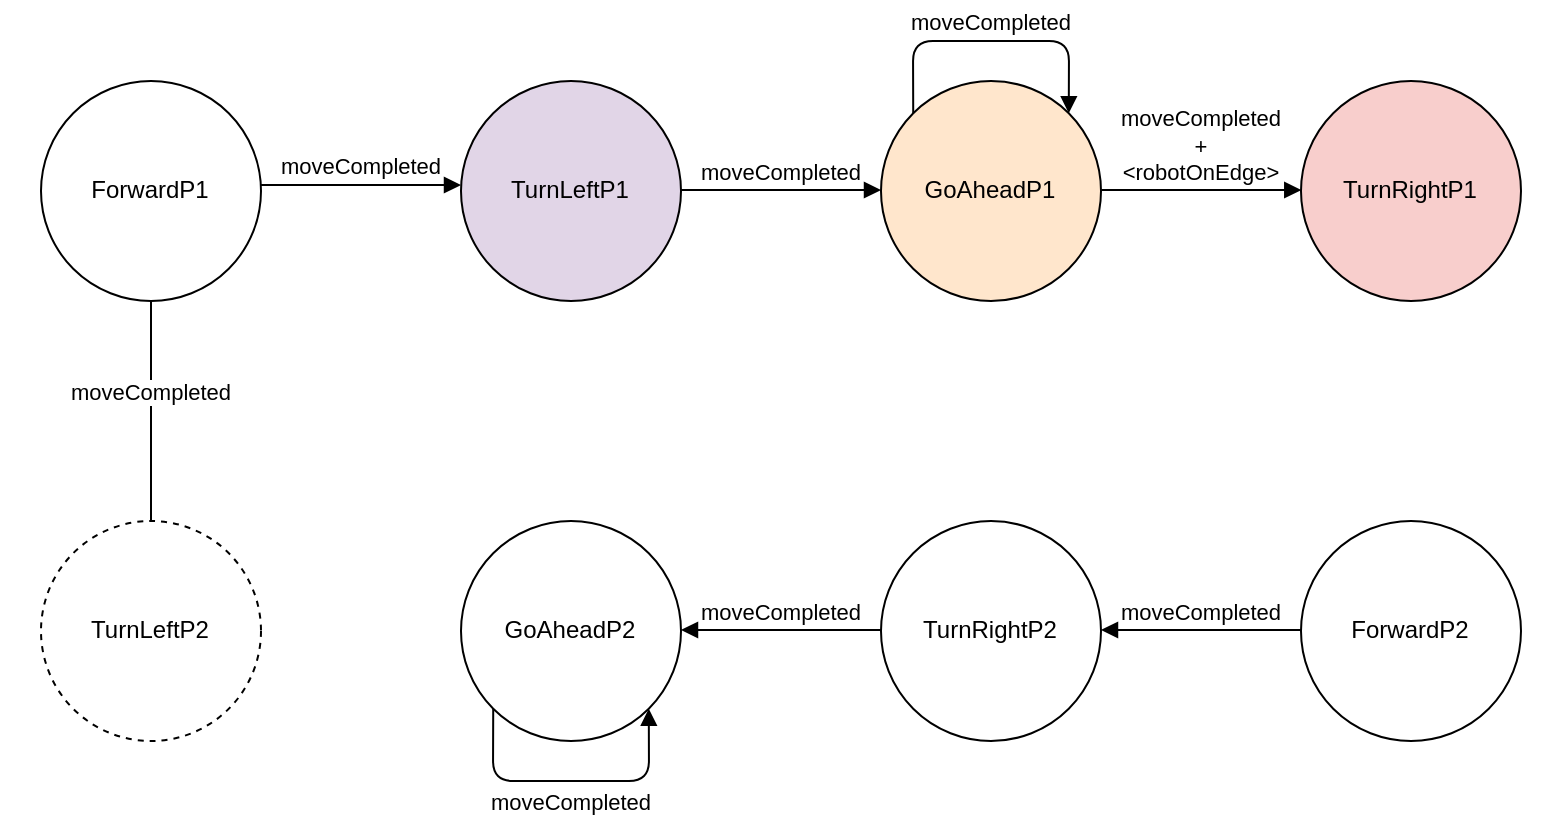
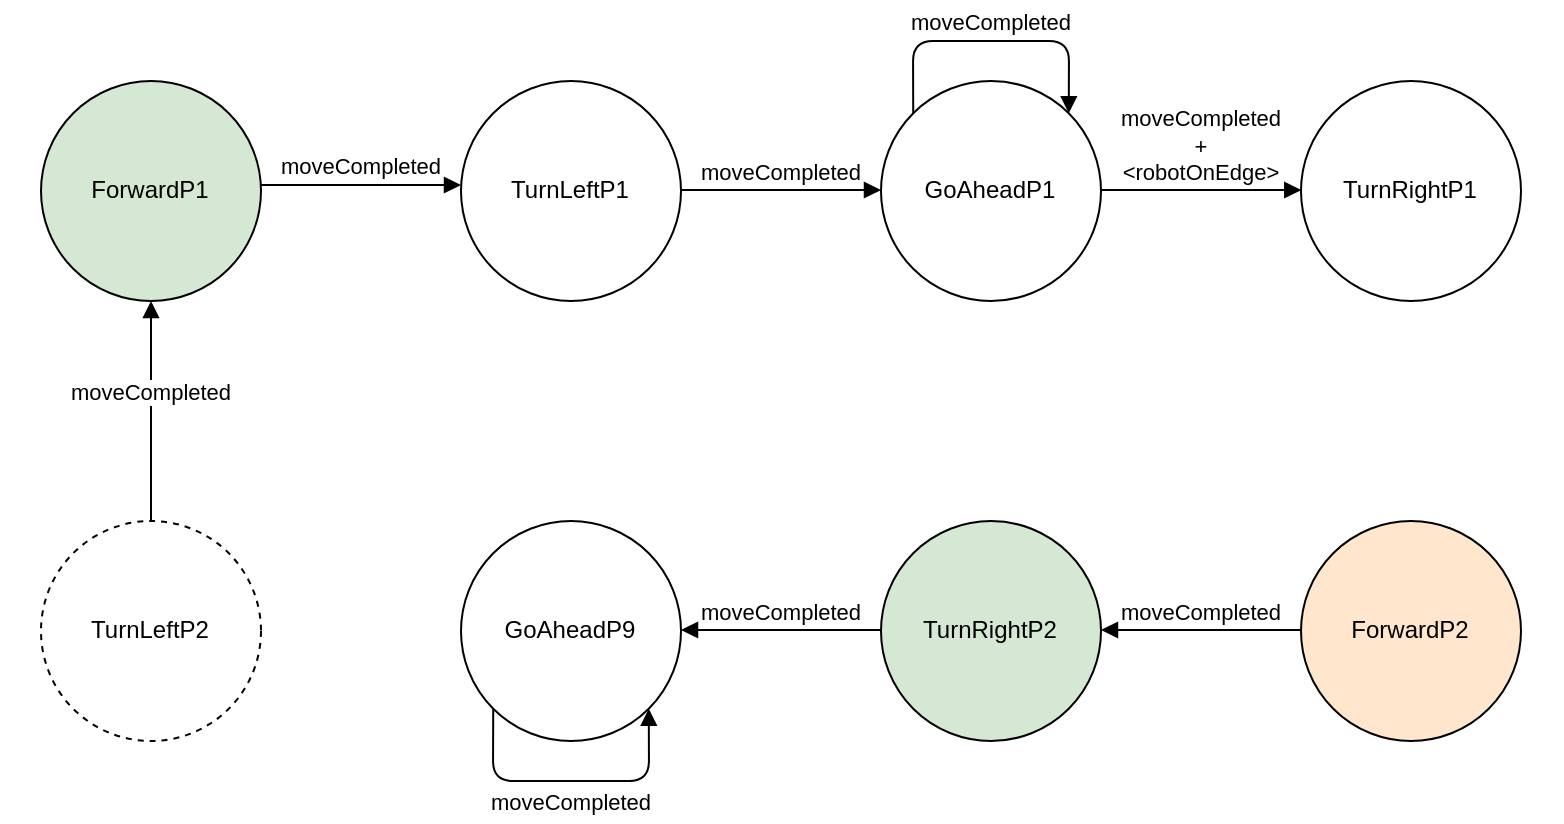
  <mxCell id="0" />
  <mxCell id="1" parent="0" />
- <mxCell id="2" value="ForwardP1" style="ellipse;whiteSpace=wrap;html=1;" vertex="1" parent="1"><mxGeometry x="20" y="40" width="110" height="110" as="geometry" /></mxCell>
- <mxCell id="3" value="TurnLeftP1" style="ellipse;whiteSpace=wrap;html=1;fillColor=#e1d5e7;" vertex="1" parent="1"><mxGeometry x="230" y="40" width="110" height="110" as="geometry" /></mxCell>
- <mxCell id="4" value="GoAheadP1" style="ellipse;whiteSpace=wrap;html=1;fillColor=#ffe6cc;" vertex="1" parent="1"><mxGeometry x="440" y="40" width="110" height="110" as="geometry" /></mxCell>
- <mxCell id="5" value="TurnRightP1" style="ellipse;whiteSpace=wrap;html=1;fillColor=#f8cecc;" vertex="1" parent="1"><mxGeometry x="650" y="40" width="110" height="110" as="geometry" /></mxCell>
+ <mxCell id="2" value="ForwardP1" style="ellipse;whiteSpace=wrap;html=1;fillColor=#d5e8d4;" vertex="1" parent="1"><mxGeometry x="20" y="40" width="110" height="110" as="geometry" /></mxCell>
+ <mxCell id="3" value="TurnLeftP1" style="ellipse;whiteSpace=wrap;html=1;" vertex="1" parent="1"><mxGeometry x="230" y="40" width="110" height="110" as="geometry" /></mxCell>
+ <mxCell id="4" value="GoAheadP1" style="ellipse;whiteSpace=wrap;html=1;" vertex="1" parent="1"><mxGeometry x="440" y="40" width="110" height="110" as="geometry" /></mxCell>
+ <mxCell id="5" value="TurnRightP1" style="ellipse;whiteSpace=wrap;html=1;" vertex="1" parent="1"><mxGeometry x="650" y="40" width="110" height="110" as="geometry" /></mxCell>
  <mxCell id="6" value="TurnLeftP2" style="ellipse;whiteSpace=wrap;html=1;dashed=1;" vertex="1" parent="1"><mxGeometry x="20" y="260" width="110" height="110" as="geometry" /></mxCell>
- <mxCell id="7" value="GoAheadP2" style="ellipse;whiteSpace=wrap;html=1;" vertex="1" parent="1"><mxGeometry x="230" y="260" width="110" height="110" as="geometry" /></mxCell>
- <mxCell id="8" value="TurnRightP2" style="ellipse;whiteSpace=wrap;html=1;" vertex="1" parent="1"><mxGeometry x="440" y="260" width="110" height="110" as="geometry" /></mxCell>
- <mxCell id="9" value="ForwardP2" style="ellipse;whiteSpace=wrap;html=1;" vertex="1" parent="1"><mxGeometry x="650" y="260" width="110" height="110" as="geometry" /></mxCell>
+ <mxCell id="7" value="GoAheadP9" style="ellipse;whiteSpace=wrap;html=1;" vertex="1" parent="1"><mxGeometry x="230" y="260" width="110" height="110" as="geometry" /></mxCell>
+ <mxCell id="8" value="TurnRightP2" style="ellipse;whiteSpace=wrap;html=1;fillColor=#d5e8d4;" vertex="1" parent="1"><mxGeometry x="440" y="260" width="110" height="110" as="geometry" /></mxCell>
+ <mxCell id="9" value="ForwardP2" style="ellipse;whiteSpace=wrap;html=1;fillColor=#ffe6cc;" vertex="1" parent="1"><mxGeometry x="650" y="260" width="110" height="110" as="geometry" /></mxCell>
  <mxCell id="10" value="moveCompleted" style="html=1;verticalAlign=bottom;endArrow=block;" edge="1" parent="1"><mxGeometry width="80" relative="1" as="geometry"><mxPoint x="130" y="92" as="sourcePoint" /><mxPoint x="230" y="92" as="targetPoint" /></mxGeometry></mxCell>
  <mxCell id="11" value="moveCompleted" style="html=1;verticalAlign=bottom;endArrow=block;" edge="1" parent="1"><mxGeometry width="80" relative="1" as="geometry"><mxPoint x="340" y="94.5" as="sourcePoint" /><mxPoint x="440" y="94.5" as="targetPoint" /></mxGeometry></mxCell>
  <mxCell id="12" value="moveCompleted&lt;br&gt;+&lt;br&gt;&amp;lt;robotOnEdge&amp;gt;" style="html=1;verticalAlign=bottom;endArrow=block;" edge="1" parent="1"><mxGeometry width="80" relative="1" as="geometry"><mxPoint x="550.143" y="94.5" as="sourcePoint" /><mxPoint x="650.143" y="94.5" as="targetPoint" /></mxGeometry></mxCell>
- <mxCell id="13" value="moveCompleted" style="html=1;verticalAlign=bottom;endArrow=none;exitX=0.5;exitY=0;exitDx=0;exitDy=0;entryX=0.5;entryY=1;entryDx=0;entryDy=0;" edge="1" parent="1" source="6" target="2"><mxGeometry width="80" relative="1" as="geometry"><mxPoint x="80" y="204.571" as="sourcePoint" /><mxPoint x="180" y="204.571" as="targetPoint" /></mxGeometry></mxCell>
+ <mxCell id="13" value="moveCompleted" style="html=1;verticalAlign=bottom;endArrow=block;exitX=0.5;exitY=0;exitDx=0;exitDy=0;entryX=0.5;entryY=1;entryDx=0;entryDy=0;" edge="1" parent="1" source="6" target="2"><mxGeometry width="80" relative="1" as="geometry"><mxPoint x="80" y="204.571" as="sourcePoint" /><mxPoint x="180" y="204.571" as="targetPoint" /></mxGeometry></mxCell>
  <mxCell id="14" value="moveCompleted" style="html=1;verticalAlign=bottom;endArrow=block;entryX=1;entryY=0.5;entryDx=0;entryDy=0;exitX=0;exitY=0.5;exitDx=0;exitDy=0;" edge="1" parent="1"><mxGeometry width="80" relative="1" as="geometry"><mxPoint x="440" y="314.5" as="sourcePoint" /><mxPoint x="340" y="314.5" as="targetPoint" /></mxGeometry></mxCell>
  <mxCell id="15" value="moveCompleted" style="html=1;verticalAlign=bottom;endArrow=block;entryX=1;entryY=0.5;entryDx=0;entryDy=0;exitX=0;exitY=0.5;exitDx=0;exitDy=0;" edge="1" parent="1"><mxGeometry width="80" relative="1" as="geometry"><mxPoint x="650" y="314.5" as="sourcePoint" /><mxPoint x="550" y="314.5" as="targetPoint" /></mxGeometry></mxCell>
  <mxCell id="16" value="moveCompleted" style="html=1;verticalAlign=bottom;endArrow=block;exitX=0;exitY=0;exitDx=0;exitDy=0;entryX=1;entryY=0;entryDx=0;entryDy=0;" edge="1" parent="1" source="4" target="4"><mxGeometry width="80" relative="1" as="geometry"><mxPoint x="460" y="10" as="sourcePoint" /><mxPoint x="540" y="10" as="targetPoint" /><Array as="points"><mxPoint x="456" y="20" /><mxPoint x="534" y="20" /></Array></mxGeometry></mxCell>
  <mxCell id="17" value="moveCompleted" style="html=1;verticalAlign=bottom;endArrow=block;exitX=0;exitY=1;exitDx=0;exitDy=0;entryX=1;entryY=1;entryDx=0;entryDy=0;" edge="1" parent="1" source="7" target="7"><mxGeometry y="-20" width="80" relative="1" as="geometry"><mxPoint x="190" y="400" as="sourcePoint" /><mxPoint x="270" y="400" as="targetPoint" /><Array as="points"><mxPoint x="246" y="390" /><mxPoint x="324" y="390" /></Array><mxPoint as="offset" /></mxGeometry></mxCell>
